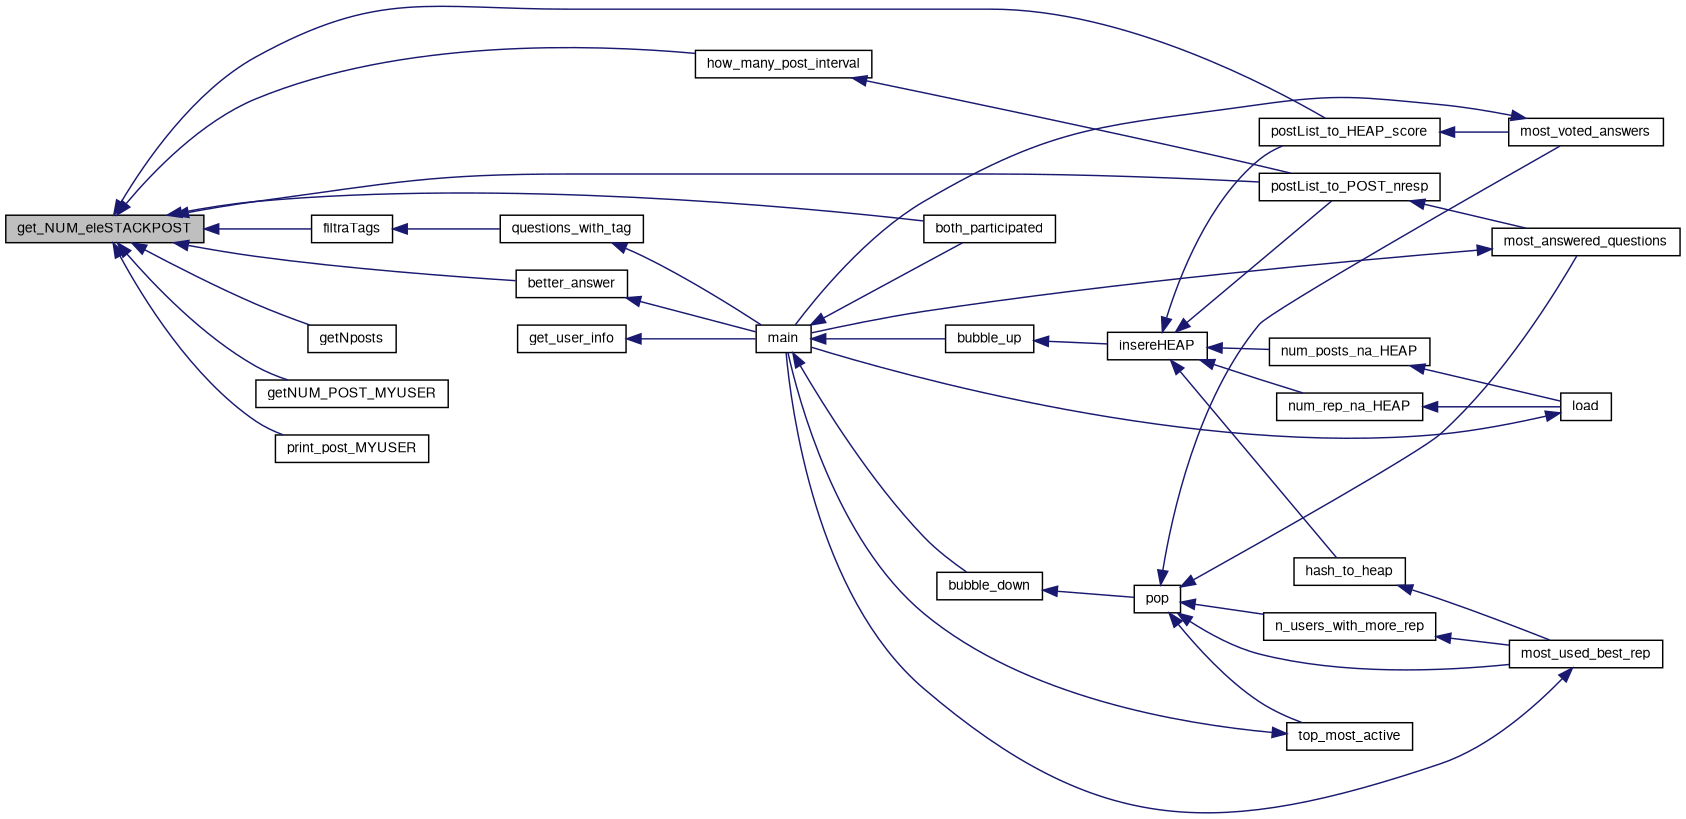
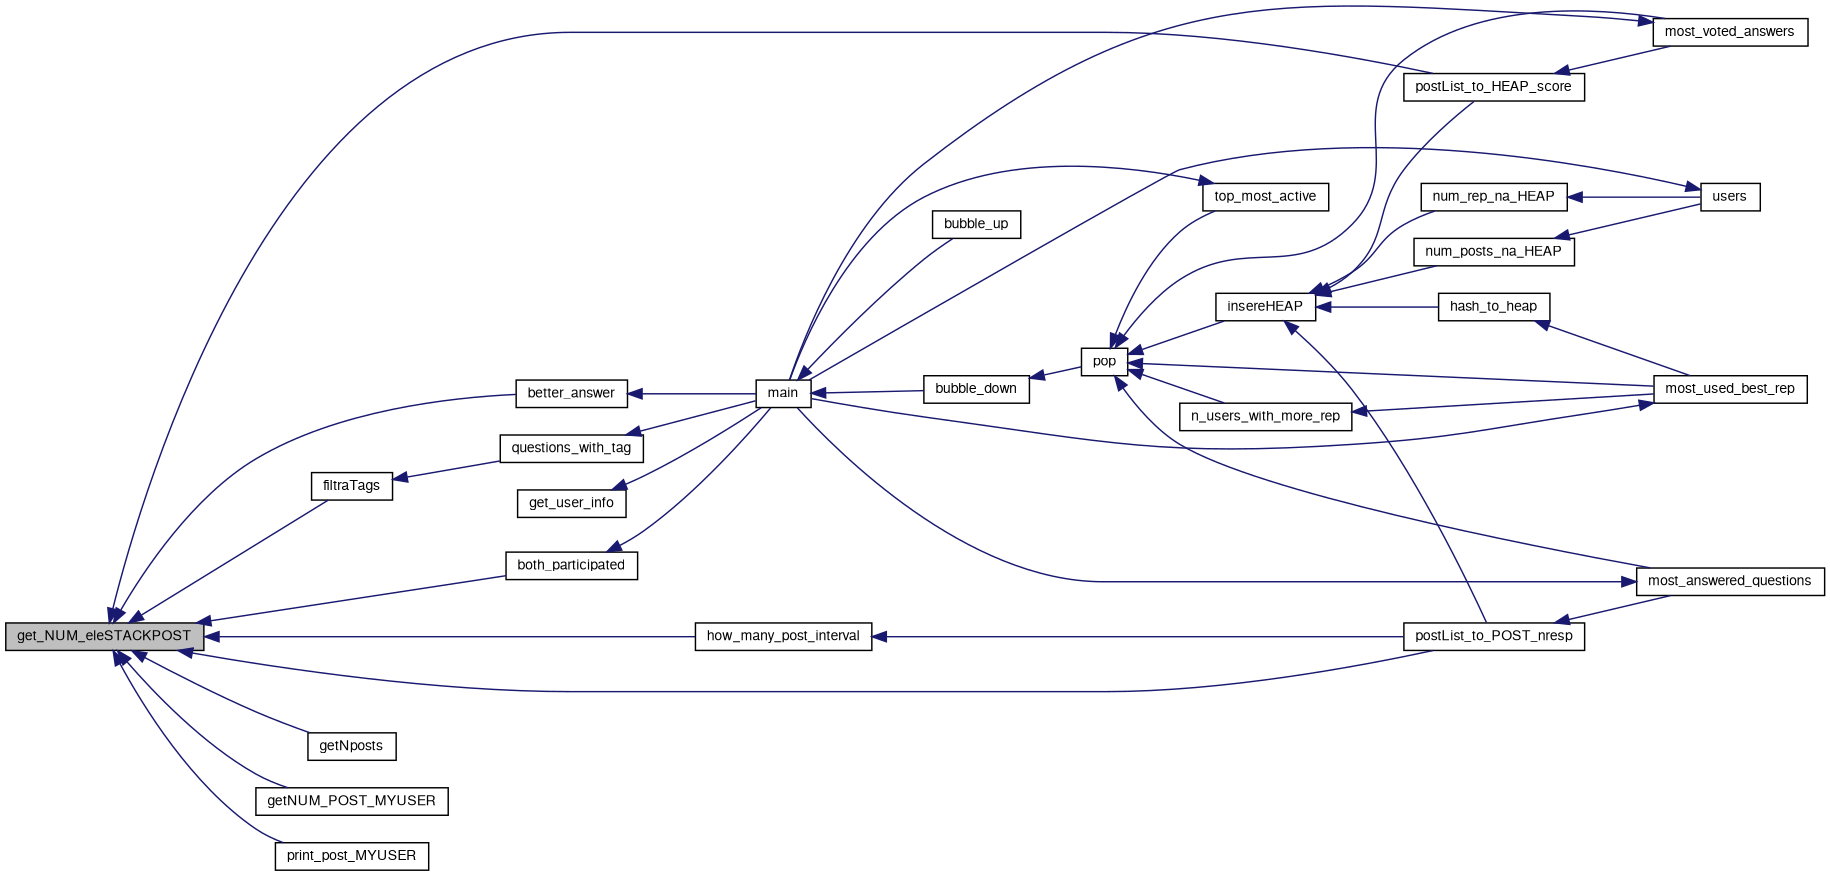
  digraph {
    rankdir=LR
    node [color=black fillcolor=white fontname=FreeSans fontsize=10 shape=record style=filled]
    edge [color=midnightblue dir=back fontname=FreeSans fontsize=10 labelfontname=FreeSans labelfontsize=10 style=solid]
    n1 [fillcolor=grey75 fontcolor=black height=0.2 label=get_NUM_eleSTACKPOST width=0.4]
    n2 [height=0.2 label=filtraTags width=0.4]
    n3 [height=0.2 label=postList_to_HEAP_score width=0.4]
    n4 [height=0.2 label=postList_to_POST_nresp width=0.4]
    n5 [height=0.2 label=how_many_post_interval width=0.4]
    n6 [height=0.2 label=both_participated width=0.4]
    n7 [height=0.2 label=better_answer width=0.4]
    n8 [height=0.2 label=getNposts width=0.4]
    n9 [height=0.2 label=getNUM_POST_MYUSER width=0.4]
    n10 [height=0.2 label=print_post_MYUSER width=0.4]
    n11 [height=0.2 label=questions_with_tag width=0.4]
    n12 [height=0.2 label=most_voted_answers width=0.4]
    n13 [height=0.2 label=most_answered_questions width=0.4]
    n14 [height=0.2 label=main width=0.4]
    n15 [height=0.2 label=bubble_up width=0.4]
    n16 [height=0.2 label=bubble_down width=0.4]
    n17 [height=0.2 label=insereHEAP width=0.4]
    n18 [height=0.2 label=pop width=0.4]
    n19 [height=0.2 label=num_posts_na_HEAP width=0.4]
    n20 [height=0.2 label=num_rep_na_HEAP width=0.4]
    n21 [height=0.2 label=hash_to_heap width=0.4]
-   n22 [height=0.2 label=load width=0.4]
+   n22 [height=0.2 label=users width=0.4]
    n23 [height=0.2 label=most_used_best_rep width=0.4]
    n24 [height=0.2 label=top_most_active width=0.4]
    n25 [height=0.2 label=n_users_with_more_rep width=0.4]
    n26 [height=0.2 label=get_user_info width=0.4]
    n1 -> n2
    n1 -> n3
    n1 -> n4
    n1 -> n5
    n1 -> n6
    n1 -> n7
    n1 -> n8
    n1 -> n9
    n1 -> n10
    n2 -> n11
    n3 -> n12
    n4 -> n13
    n5 -> n4
-   n14 -> n6
+   n6 -> n14
    n7 -> n14
    n11 -> n14
    n12 -> n14
    n13 -> n14
    n14 -> n15
    n14 -> n16
-   n15 -> n17
+   n18 -> n17
    n16 -> n18
    n17 -> n3
    n17 -> n4
    n17 -> n19
    n17 -> n20
    n17 -> n21
    n18 -> n12
    n18 -> n13
    n18 -> n23
    n18 -> n24
    n18 -> n25
    n19 -> n22
    n20 -> n22
    n21 -> n23
    n22 -> n14
    n23 -> n14
    n24 -> n14
    n25 -> n23
    n26 -> n14
  }
